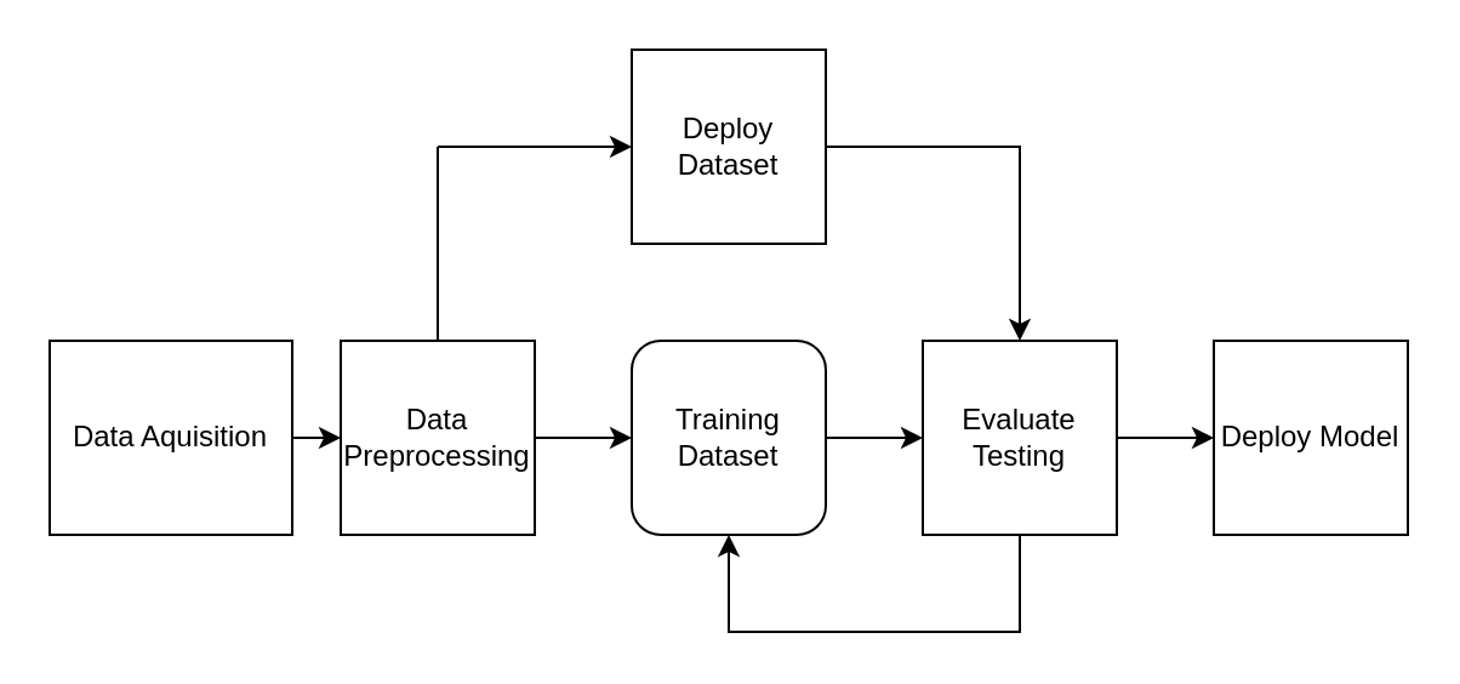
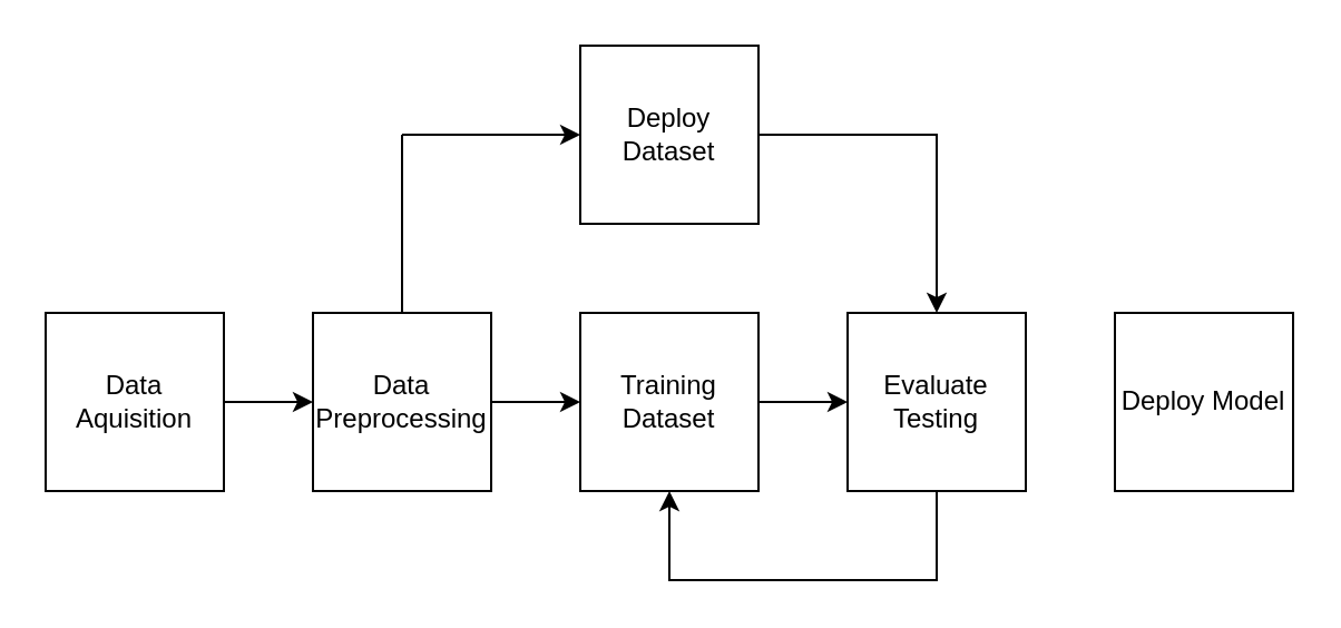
  <mxCell id="0" />
  <mxCell id="1" parent="0" />
  <mxCell id="2" value="Deploy Model" style="whiteSpace=wrap;html=1;aspect=fixed;fillColor=#FFFFFF;" vertex="1" parent="1"><mxGeometry x="500" y="140" width="80" height="80" as="geometry" /></mxCell>
  <mxCell id="3" style="edgeStyle=orthogonalEdgeStyle;rounded=0;orthogonalLoop=1;jettySize=auto;html=1;exitX=1;exitY=0.5;exitDx=0;exitDy=0;entryX=0;entryY=0.5;entryDx=0;entryDy=0;fillColor=#FFFFFF;" edge="1" parent="1" source="4" target="6"><mxGeometry relative="1" as="geometry" /></mxCell>
- <mxCell id="4" value="Data Aquisition" style="whiteSpace=wrap;html=1;aspect=fixed;fillColor=#FFFFFF;" vertex="1" parent="1"><mxGeometry x="20" y="140" width="100" height="80" as="geometry" /></mxCell>
+ <mxCell id="4" value="Data Aquisition" style="whiteSpace=wrap;html=1;aspect=fixed;fillColor=#FFFFFF;" vertex="1" parent="1"><mxGeometry x="20" y="140" width="80" height="80" as="geometry" /></mxCell>
  <mxCell id="5" style="edgeStyle=orthogonalEdgeStyle;rounded=0;orthogonalLoop=1;jettySize=auto;html=1;exitX=1;exitY=0.5;exitDx=0;exitDy=0;entryX=0;entryY=0.5;entryDx=0;entryDy=0;fillColor=#FFFFFF;" edge="1" parent="1" source="6" target="8"><mxGeometry relative="1" as="geometry" /></mxCell>
  <mxCell id="6" value="Data Preprocessing" style="whiteSpace=wrap;html=1;aspect=fixed;fillColor=#FFFFFF;" vertex="1" parent="1"><mxGeometry x="140" y="140" width="80" height="80" as="geometry" /></mxCell>
  <mxCell id="7" style="edgeStyle=orthogonalEdgeStyle;rounded=0;orthogonalLoop=1;jettySize=auto;html=1;exitX=1;exitY=0.5;exitDx=0;exitDy=0;entryX=0;entryY=0.5;entryDx=0;entryDy=0;fillColor=#FFFFFF;" edge="1" parent="1" source="8" target="11"><mxGeometry relative="1" as="geometry" /></mxCell>
- <mxCell id="8" value="Training Dataset" style="whiteSpace=wrap;html=1;aspect=fixed;fillColor=#FFFFFF;rounded=1;" vertex="1" parent="1"><mxGeometry x="260" y="140" width="80" height="80" as="geometry" /></mxCell>
- <mxCell id="9" style="edgeStyle=orthogonalEdgeStyle;rounded=0;orthogonalLoop=1;jettySize=auto;html=1;exitX=1;exitY=0.5;exitDx=0;exitDy=0;entryX=0;entryY=0.5;entryDx=0;entryDy=0;fillColor=#FFFFFF;" edge="1" parent="1" source="11" target="2"><mxGeometry relative="1" as="geometry" /></mxCell>
+ <mxCell id="8" value="Training Dataset" style="whiteSpace=wrap;html=1;aspect=fixed;fillColor=#FFFFFF;" vertex="1" parent="1"><mxGeometry x="260" y="140" width="80" height="80" as="geometry" /></mxCell>
  <mxCell id="10" style="edgeStyle=orthogonalEdgeStyle;rounded=0;orthogonalLoop=1;jettySize=auto;html=1;exitX=0.5;exitY=1;exitDx=0;exitDy=0;entryX=0.5;entryY=1;entryDx=0;entryDy=0;fillColor=#FFFFFF;" edge="1" parent="1" source="11" target="8"><mxGeometry relative="1" as="geometry"><mxPoint x="300" y="260" as="targetPoint" /><Array as="points"><mxPoint x="420" y="260" /><mxPoint x="300" y="260" /></Array></mxGeometry></mxCell>
  <mxCell id="11" value="Evaluate Testing" style="whiteSpace=wrap;html=1;aspect=fixed;fillColor=#FFFFFF;" vertex="1" parent="1"><mxGeometry x="380" y="140" width="80" height="80" as="geometry" /></mxCell>
  <mxCell id="12" style="edgeStyle=orthogonalEdgeStyle;rounded=0;orthogonalLoop=1;jettySize=auto;html=1;exitX=1;exitY=0.5;exitDx=0;exitDy=0;entryX=0.5;entryY=0;entryDx=0;entryDy=0;fillColor=#FFFFFF;" edge="1" parent="1" source="13" target="11"><mxGeometry relative="1" as="geometry"><mxPoint x="420" y="60" as="targetPoint" /></mxGeometry></mxCell>
  <mxCell id="13" value="Deploy Dataset" style="whiteSpace=wrap;html=1;aspect=fixed;fillColor=#FFFFFF;" vertex="1" parent="1"><mxGeometry x="260" y="20" width="80" height="80" as="geometry" /></mxCell>
  <mxCell id="14" value="" style="endArrow=classic;html=1;rounded=0;entryX=0;entryY=0.5;entryDx=0;entryDy=0;fillColor=#FFFFFF;" edge="1" parent="1" target="13"><mxGeometry width="50" height="50" relative="1" as="geometry"><mxPoint x="180" y="60" as="sourcePoint" /><mxPoint x="240" y="60" as="targetPoint" /></mxGeometry></mxCell>
  <mxCell id="15" value="" style="endArrow=none;html=1;rounded=0;exitX=0.5;exitY=0;exitDx=0;exitDy=0;fillColor=#FFFFFF;" edge="1" parent="1" source="6"><mxGeometry width="50" height="50" relative="1" as="geometry"><mxPoint x="170" y="120" as="sourcePoint" /><mxPoint x="180" y="60" as="targetPoint" /></mxGeometry></mxCell>
